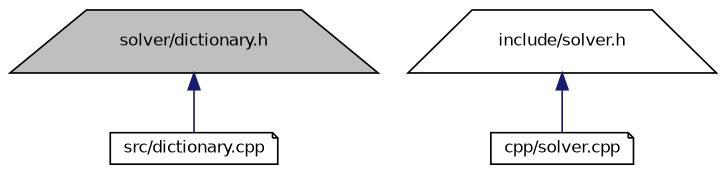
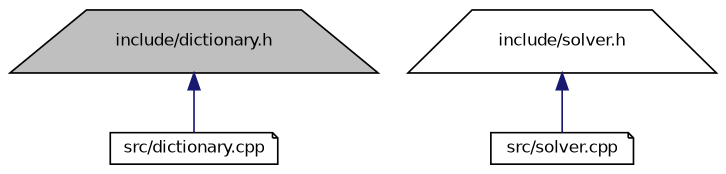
  digraph {
    node [color=black fillcolor=white fontname=Helvetica fontsize=10 shape=trapezium style=filled]
    edge [color=midnightblue dir=back fontname=Helvetica fontsize=10 labelfontname=Helvetica labelfontsize=10 style=solid]
-   n1 [fillcolor=grey75 fontcolor=black height=0.2 label="solver/dictionary.h" width=0.4]
+   n1 [fillcolor=grey75 fontcolor=black height=0.2 label="include/dictionary.h" width=0.4]
    n2 [height=0.2 label="src/dictionary.cpp" shape=note width=0.4]
    n3 [height=0.2 label="include/solver.h" width=0.4]
-   n4 [height=0.2 label="cpp/solver.cpp" shape=note width=0.4]
+   n4 [height=0.2 label="src/solver.cpp" shape=note width=0.4]
    n1 -> n2
    n3 -> n4
  }
